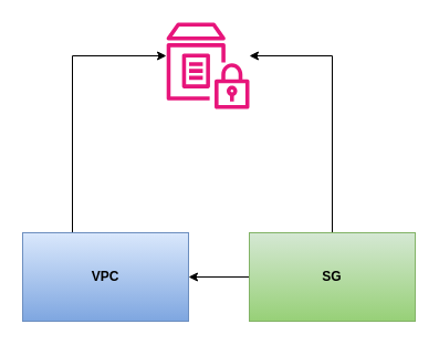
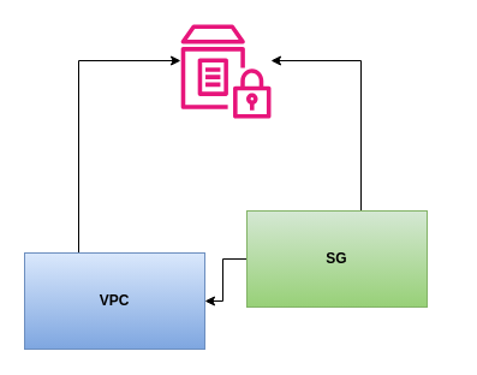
  <mxCell id="0" />
  <mxCell id="1" parent="0" />
  <mxCell id="2" style="edgeStyle=orthogonalEdgeStyle;rounded=0;orthogonalLoop=1;jettySize=auto;html=1;" edge="1" parent="1" source="3" target="7"><mxGeometry relative="1" as="geometry"><Array as="points"><mxPoint x="65" y="50" /></Array></mxGeometry></mxCell>
  <mxCell id="3" value="&lt;b&gt;VPC&lt;/b&gt;" style="rounded=0;whiteSpace=wrap;html=1;fillColor=#dae8fc;gradientColor=#7ea6e0;strokeColor=#6c8ebf;" vertex="1" parent="1"><mxGeometry x="20" y="210" width="150" height="80" as="geometry" /></mxCell>
  <mxCell id="4" style="edgeStyle=orthogonalEdgeStyle;rounded=0;orthogonalLoop=1;jettySize=auto;html=1;entryX=1;entryY=0.5;entryDx=0;entryDy=0;" edge="1" parent="1" source="6" target="3"><mxGeometry relative="1" as="geometry" /></mxCell>
  <mxCell id="5" style="edgeStyle=orthogonalEdgeStyle;rounded=0;orthogonalLoop=1;jettySize=auto;html=1;" edge="1" parent="1" source="6" target="7"><mxGeometry relative="1" as="geometry"><Array as="points"><mxPoint x="300" y="50" /></Array></mxGeometry></mxCell>
- <mxCell id="6" value="&lt;b&gt;SG&lt;/b&gt;" style="rounded=0;whiteSpace=wrap;html=1;fillColor=#d5e8d4;gradientColor=#97d077;strokeColor=#82b366;" vertex="1" parent="1"><mxGeometry x="225" y="210" width="150" height="80" as="geometry" /></mxCell>
+ <mxCell id="6" value="&lt;b&gt;SG&lt;/b&gt;" style="rounded=0;whiteSpace=wrap;html=1;fillColor=#d5e8d4;gradientColor=#97d077;strokeColor=#82b366;" vertex="1" parent="1"><mxGeometry x="205" y="175" width="150" height="80" as="geometry" /></mxCell>
  <mxCell id="7" value="" style="sketch=0;outlineConnect=0;fontColor=#232F3E;gradientColor=none;fillColor=#E7157B;strokeColor=none;dashed=0;verticalLabelPosition=bottom;verticalAlign=top;align=center;html=1;fontSize=12;fontStyle=0;aspect=fixed;pointerEvents=1;shape=mxgraph.aws4.parameter_store;" vertex="1" parent="1"><mxGeometry x="150" y="20" width="75" height="78" as="geometry" /></mxCell>
